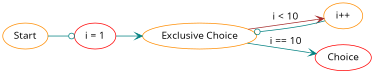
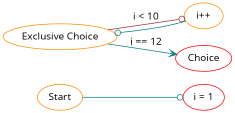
  digraph {
    fontname="Open Sans"
    rankdir=LR
    node [color=darkorange fontname="Open Sans"]
    edge [arrowhead=vee color=teal fontname="Open Sans"]
    n1 [label=Start]
    n2 [color=red label="i = 1"]
    n3 [label="Exclusive Choice"]
    n4 [label="i++"]
    n5 [color=red label=Choice]
    n1 -> n2 [arrowhead=odot]
-   n2 -> n3
-   n3 -> n4 [color=brown label="i < 10"]
-   n3 -> n5 [label="i == 10"]
+   n3 -> n4 [arrowhead=odot color=brown label="i < 10"]
+   n3 -> n5 [label="i == 12"]
    n4 -> n3 [arrowhead=odot]
  }
